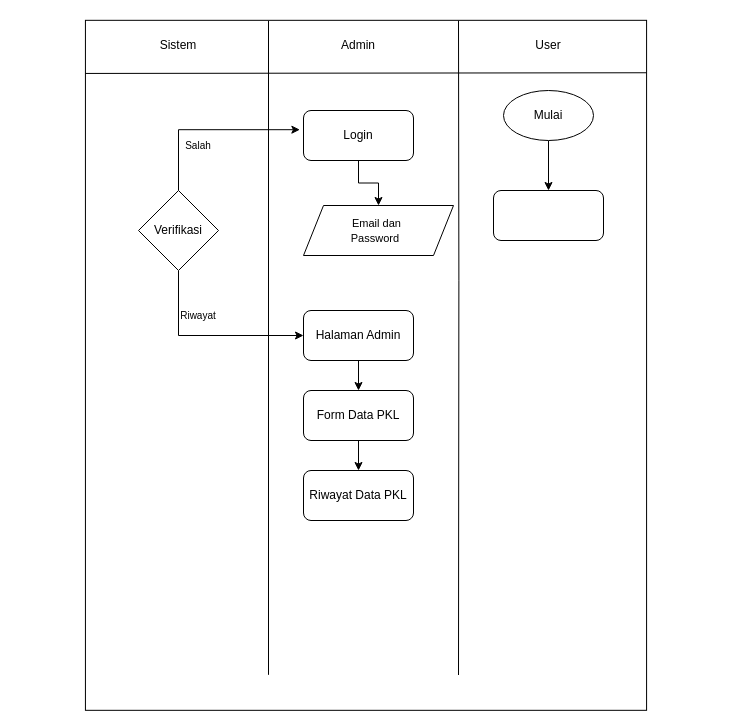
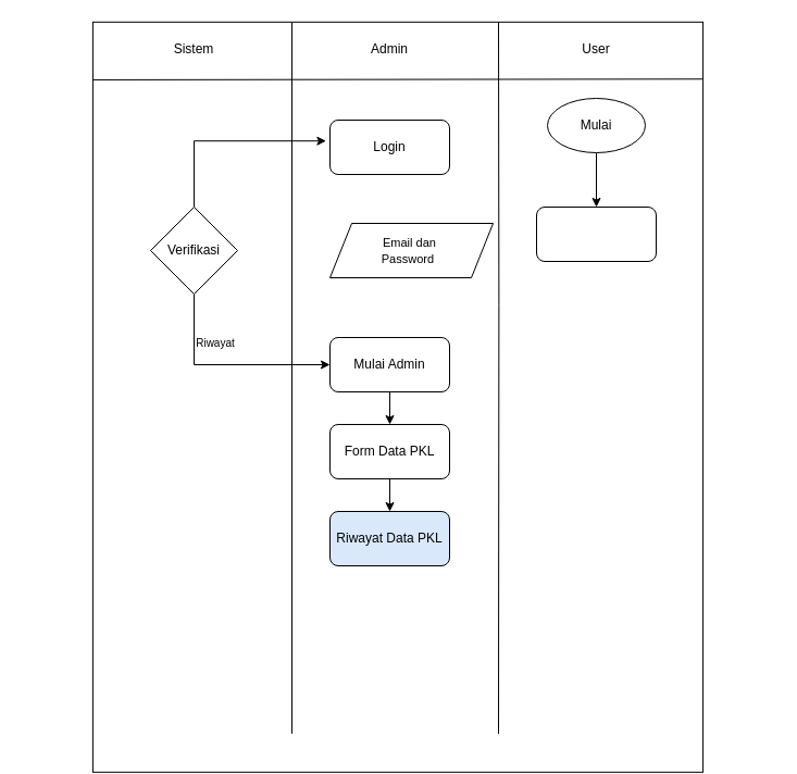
  <mxCell id="0" />
  <mxCell id="1" parent="0" />
  <mxCell id="2" value="" style="rounded=0;whiteSpace=wrap;html=1;rotation=90;" vertex="1" parent="1"><mxGeometry x="20.51" y="84.25" width="690" height="561.15" as="geometry" /></mxCell>
  <mxCell id="3" value="" style="endArrow=none;html=1;rounded=0;exitX=0.999;exitY=0.37;exitDx=0;exitDy=0;exitPerimeter=0;entryX=0;entryY=0.37;entryDx=0;entryDy=0;entryPerimeter=0;" edge="1" parent="1"><mxGeometry width="50" height="50" relative="1" as="geometry"><mxPoint x="458.005" y="674.515" as="sourcePoint" /><mxPoint x="458.004" y="20.16" as="targetPoint" /><Array as="points"><mxPoint x="458.39" y="280.33" /></Array></mxGeometry></mxCell>
  <mxCell id="4" value="" style="endArrow=none;html=1;rounded=0;exitX=0.999;exitY=0.37;exitDx=0;exitDy=0;exitPerimeter=0;entryX=0;entryY=0.37;entryDx=0;entryDy=0;entryPerimeter=0;" edge="1" parent="1"><mxGeometry width="50" height="50" relative="1" as="geometry"><mxPoint x="268" y="674.34" as="sourcePoint" /><mxPoint x="268" y="20.34" as="targetPoint" /><Array as="points" /></mxGeometry></mxCell>
  <mxCell id="5" value="" style="endArrow=none;html=1;rounded=0;entryX=0.076;entryY=0;entryDx=0;entryDy=0;entryPerimeter=0;exitX=0.077;exitY=1;exitDx=0;exitDy=0;exitPerimeter=0;" edge="1" parent="1" source="2" target="2"><mxGeometry width="50" height="50" relative="1" as="geometry"><mxPoint x="88" y="70" as="sourcePoint" /><mxPoint x="138" y="30" as="targetPoint" /></mxGeometry></mxCell>
  <mxCell id="6" value="User" style="text;html=1;align=center;verticalAlign=middle;whiteSpace=wrap;rounded=0;" vertex="1" parent="1"><mxGeometry x="518" y="30" width="60" height="30" as="geometry" /></mxCell>
  <mxCell id="7" value="Admin" style="text;html=1;align=center;verticalAlign=middle;whiteSpace=wrap;rounded=0;" vertex="1" parent="1"><mxGeometry x="328" y="30" width="60" height="30" as="geometry" /></mxCell>
  <mxCell id="8" value="Sistem" style="text;html=1;align=center;verticalAlign=middle;whiteSpace=wrap;rounded=0;" vertex="1" parent="1"><mxGeometry x="148" y="30" width="60" height="30" as="geometry" /></mxCell>
  <mxCell id="9" style="edgeStyle=orthogonalEdgeStyle;rounded=0;orthogonalLoop=1;jettySize=auto;html=1;exitX=0.5;exitY=1;exitDx=0;exitDy=0;" edge="1" parent="1" source="10" target="11"><mxGeometry relative="1" as="geometry" /></mxCell>
  <mxCell id="10" value="Mulai" style="ellipse;whiteSpace=wrap;html=1;" vertex="1" parent="1"><mxGeometry x="503" y="90" width="90" height="50" as="geometry" /></mxCell>
  <mxCell id="11" value="" style="rounded=1;whiteSpace=wrap;html=1;" vertex="1" parent="1"><mxGeometry x="493" y="190" width="110" height="50" as="geometry" /></mxCell>
- <mxCell id="12" style="edgeStyle=orthogonalEdgeStyle;rounded=0;orthogonalLoop=1;jettySize=auto;html=1;entryX=0.5;entryY=0;entryDx=0;entryDy=0;" edge="1" parent="1" source="13" target="18"><mxGeometry relative="1" as="geometry" /></mxCell>
  <mxCell id="13" value="Login" style="rounded=1;whiteSpace=wrap;html=1;" vertex="1" parent="1"><mxGeometry x="303" y="110" width="110" height="50" as="geometry" /></mxCell>
  <mxCell id="14" style="edgeStyle=orthogonalEdgeStyle;rounded=0;orthogonalLoop=1;jettySize=auto;html=1;entryX=0;entryY=0.5;entryDx=0;entryDy=0;" edge="1" parent="1" source="15" target="17"><mxGeometry relative="1" as="geometry"><Array as="points"><mxPoint x="178" y="335" /></Array></mxGeometry></mxCell>
  <mxCell id="15" value="Verifikasi" style="rhombus;whiteSpace=wrap;html=1;" vertex="1" parent="1"><mxGeometry x="138" y="190" width="80" height="80" as="geometry" /></mxCell>
  <mxCell id="16" style="edgeStyle=orthogonalEdgeStyle;rounded=0;orthogonalLoop=1;jettySize=auto;html=1;entryX=0.5;entryY=0;entryDx=0;entryDy=0;" edge="1" parent="1" source="17" target="23"><mxGeometry relative="1" as="geometry" /></mxCell>
- <mxCell id="17" value="Halaman Admin" style="rounded=1;whiteSpace=wrap;html=1;" vertex="1" parent="1"><mxGeometry x="303" y="310" width="110" height="50" as="geometry" /></mxCell>
+ <mxCell id="17" value="Mulai Admin" style="rounded=1;whiteSpace=wrap;html=1;" vertex="1" parent="1"><mxGeometry x="303" y="310" width="110" height="50" as="geometry" /></mxCell>
  <mxCell id="18" value="&lt;font style=&quot;font-size: 11px;&quot;&gt;Email dan&amp;nbsp;&lt;/font&gt;&lt;div&gt;&lt;font style=&quot;font-size: 11px;&quot;&gt;&lt;span style=&quot;background-color: transparent; color: light-dark(rgb(0, 0, 0), rgb(255, 255, 255));&quot;&gt;Password&amp;nbsp;&amp;nbsp;&lt;/span&gt;&lt;/font&gt;&lt;/div&gt;" style="shape=parallelogram;perimeter=parallelogramPerimeter;whiteSpace=wrap;html=1;fixedSize=1;" vertex="1" parent="1"><mxGeometry x="303" y="205" width="150" height="50" as="geometry" /></mxCell>
  <mxCell id="19" style="edgeStyle=orthogonalEdgeStyle;rounded=0;orthogonalLoop=1;jettySize=auto;html=1;entryX=-0.033;entryY=0.384;entryDx=0;entryDy=0;entryPerimeter=0;" edge="1" parent="1" source="15" target="13"><mxGeometry relative="1" as="geometry"><Array as="points"><mxPoint x="178" y="129" /></Array></mxGeometry></mxCell>
- <mxCell id="20" value="&lt;font style=&quot;font-size: 10px;&quot;&gt;Salah&lt;/font&gt;" style="text;html=1;align=center;verticalAlign=middle;whiteSpace=wrap;rounded=0;" vertex="1" parent="1"><mxGeometry x="178" y="130" width="40" height="30" as="geometry" /></mxCell>
  <mxCell id="21" value="&lt;font style=&quot;font-size: 10px;&quot;&gt;Riwayat&lt;/font&gt;" style="text;html=1;align=center;verticalAlign=middle;whiteSpace=wrap;rounded=0;" vertex="1" parent="1"><mxGeometry x="178" y="300" width="40" height="30" as="geometry" /></mxCell>
  <mxCell id="22" style="edgeStyle=orthogonalEdgeStyle;rounded=0;orthogonalLoop=1;jettySize=auto;html=1;entryX=0.5;entryY=0;entryDx=0;entryDy=0;" edge="1" parent="1" source="23" target="24"><mxGeometry relative="1" as="geometry" /></mxCell>
  <mxCell id="23" value="Form Data PKL" style="rounded=1;whiteSpace=wrap;html=1;" vertex="1" parent="1"><mxGeometry x="303" y="390" width="110" height="50" as="geometry" /></mxCell>
- <mxCell id="24" value="Riwayat Data PKL" style="rounded=1;whiteSpace=wrap;html=1;" vertex="1" parent="1"><mxGeometry x="303" y="470" width="110" height="50" as="geometry" /></mxCell>
+ <mxCell id="24" value="Riwayat Data PKL" style="rounded=1;whiteSpace=wrap;html=1;fillColor=#dae8fc;" vertex="1" parent="1"><mxGeometry x="303" y="470" width="110" height="50" as="geometry" /></mxCell>
